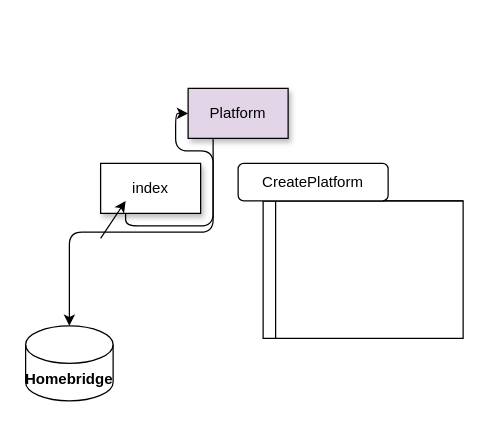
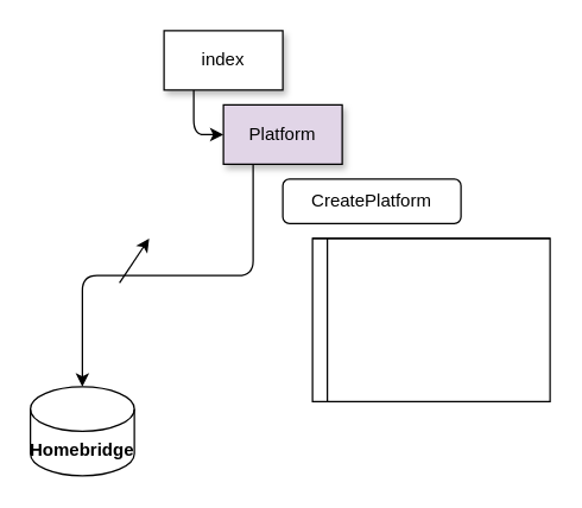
  <mxCell id="0" />
  <mxCell id="1" parent="0" />
  <mxCell id="2" value="Homebridge" style="shape=cylinder3;whiteSpace=wrap;html=1;boundedLbl=1;backgroundOutline=1;size=15;fontStyle=1;rotation=0;" vertex="1" parent="1"><mxGeometry x="20" y="260" width="70" height="60" as="geometry" /></mxCell>
- <mxCell id="3" value="index" style="rounded=0;whiteSpace=wrap;html=1;shadow=1;" vertex="1" parent="1"><mxGeometry x="80" y="130" width="80" height="40" as="geometry" /></mxCell>
+ <mxCell id="3" value="index" style="rounded=0;whiteSpace=wrap;html=1;shadow=1;" vertex="1" parent="1"><mxGeometry x="110" y="20" width="80" height="40" as="geometry" /></mxCell>
  <mxCell id="4" value="Platform" style="rounded=0;whiteSpace=wrap;html=1;shadow=1;fillColor=#e1d5e7;" vertex="1" parent="1"><mxGeometry x="150" y="70" width="80" height="40" as="geometry" /></mxCell>
  <mxCell id="5" value="" style="endArrow=classic;html=1;exitX=0.25;exitY=1;exitDx=0;exitDy=0;entryX=0;entryY=0.5;entryDx=0;entryDy=0;edgeStyle=orthogonalEdgeStyle;" edge="1" parent="1" source="3" target="4"><mxGeometry width="50" height="50" relative="1" as="geometry"><mxPoint x="40" y="200" as="sourcePoint" /><mxPoint x="90" y="150" as="targetPoint" /></mxGeometry></mxCell>
  <mxCell id="6" value="" style="shape=internalStorage;whiteSpace=wrap;html=1;backgroundOutline=1;dx=10;dy=0;" vertex="1" parent="1"><mxGeometry x="210" y="160" width="160" height="110" as="geometry" /></mxCell>
- <mxCell id="7" value="CreatePlatform" style="rounded=1;whiteSpace=wrap;html=1;shadow=0;" vertex="1" parent="1"><mxGeometry x="190" y="130" width="120" height="30" as="geometry" /></mxCell>
+ <mxCell id="7" value="CreatePlatform" style="rounded=1;whiteSpace=wrap;html=1;shadow=0;" vertex="1" parent="1"><mxGeometry x="190" y="120" width="120" height="30" as="geometry" /></mxCell>
  <mxCell id="8" value="" style="endArrow=classic;html=1;exitX=0.25;exitY=1;exitDx=0;exitDy=0;edgeStyle=orthogonalEdgeStyle;" edge="1" parent="1" source="4" target="2"><mxGeometry width="50" height="50" relative="1" as="geometry"><mxPoint x="120" y="210" as="sourcePoint" /><mxPoint x="170" y="160" as="targetPoint" /></mxGeometry></mxCell>
  <mxCell id="9" value="" style="endArrow=classic;html=1;" edge="1" parent="1"><mxGeometry width="50" height="50" relative="1" as="geometry"><mxPoint x="80" y="190" as="sourcePoint" /><mxPoint x="100" y="160" as="targetPoint" /></mxGeometry></mxCell>
